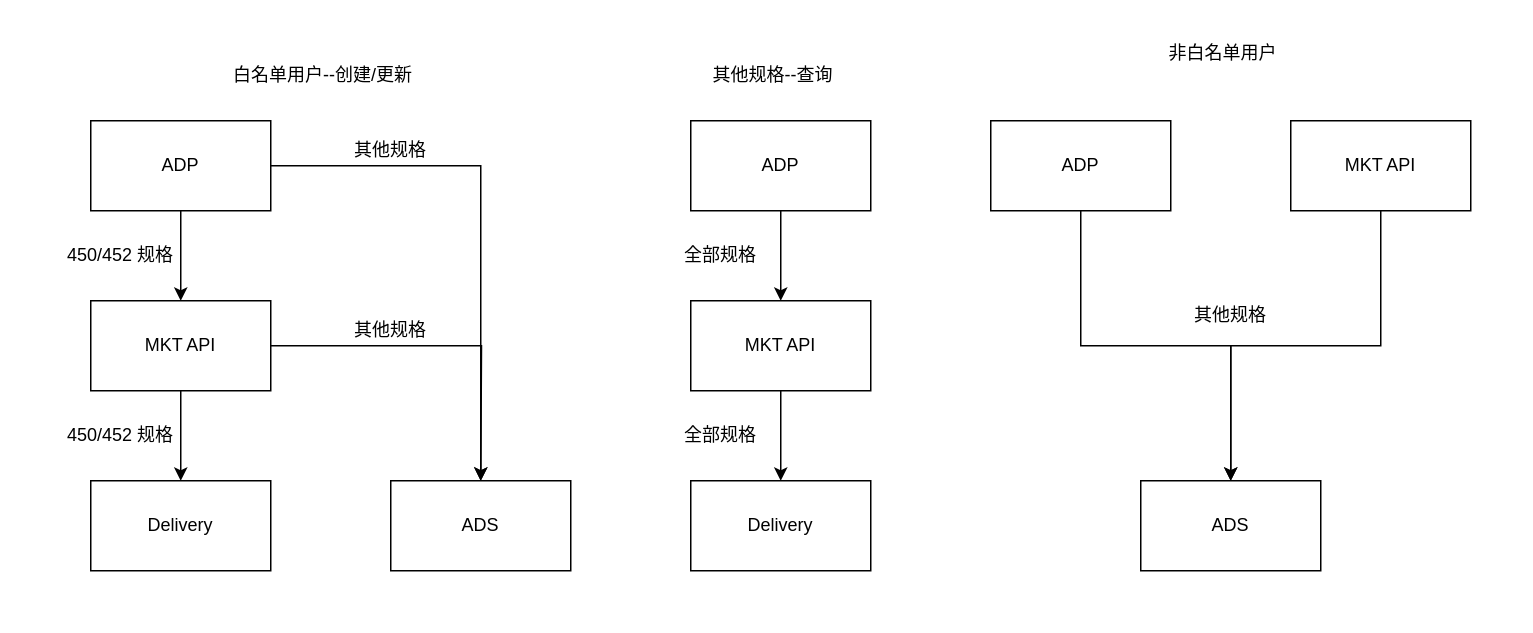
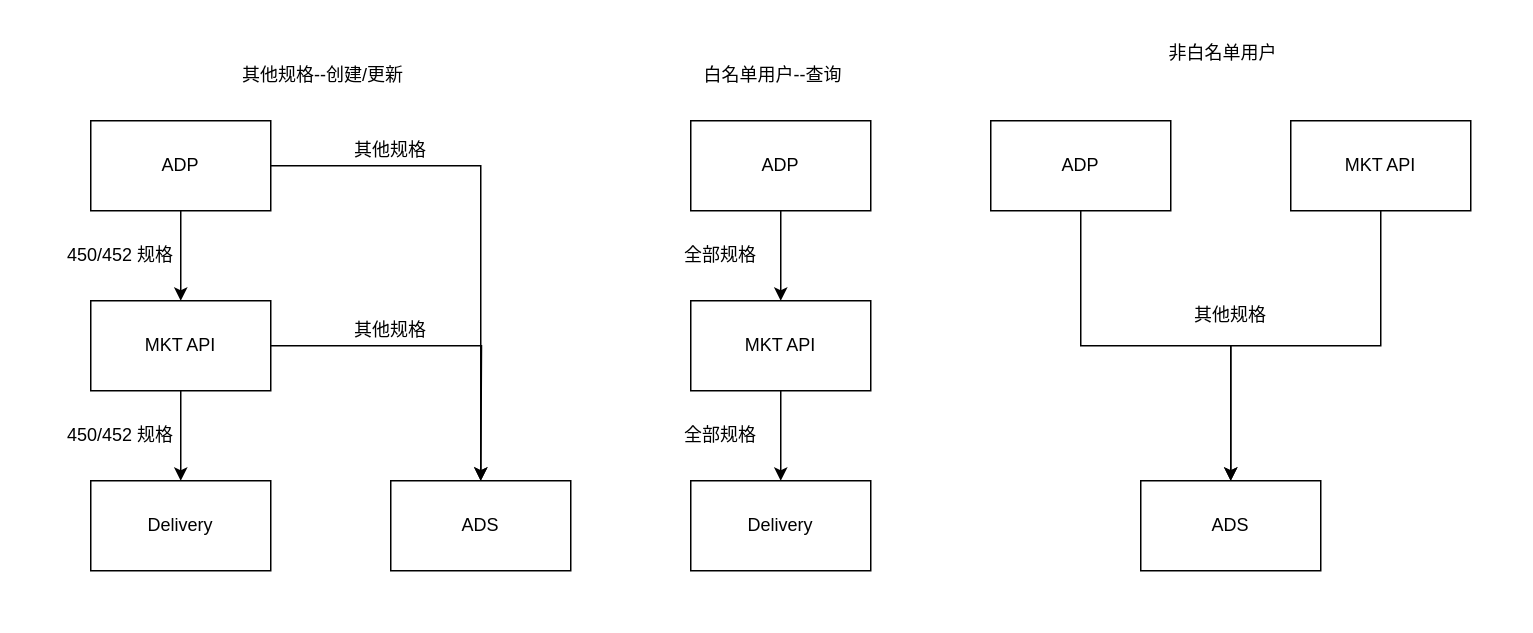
  <mxCell id="0" />
  <mxCell id="1" parent="0" />
  <mxCell id="2" value="corporate_name" style="rounded=0;whiteSpace=wrap;html=1;strokeColor=none;" vertex="1" parent="1"><mxGeometry x="20" y="20" width="980" height="380" as="geometry" /></mxCell>
  <mxCell id="3" style="edgeStyle=orthogonalEdgeStyle;rounded=0;orthogonalLoop=1;jettySize=auto;html=1;exitX=0.5;exitY=1;exitDx=0;exitDy=0;entryX=0.5;entryY=0;entryDx=0;entryDy=0;" edge="1" parent="1" source="5" target="8"><mxGeometry relative="1" as="geometry" /></mxCell>
  <mxCell id="4" style="edgeStyle=orthogonalEdgeStyle;rounded=0;orthogonalLoop=1;jettySize=auto;html=1;exitX=1;exitY=0.5;exitDx=0;exitDy=0;entryX=0.5;entryY=0;entryDx=0;entryDy=0;" edge="1" parent="1" source="5" target="10"><mxGeometry relative="1" as="geometry" /></mxCell>
  <mxCell id="5" value="ADP" style="rounded=0;whiteSpace=wrap;html=1;" vertex="1" parent="1"><mxGeometry x="60" y="80" width="120" height="60" as="geometry" /></mxCell>
  <mxCell id="6" style="edgeStyle=orthogonalEdgeStyle;rounded=0;orthogonalLoop=1;jettySize=auto;html=1;exitX=0.5;exitY=1;exitDx=0;exitDy=0;entryX=0.5;entryY=0;entryDx=0;entryDy=0;" edge="1" parent="1" source="8" target="9"><mxGeometry relative="1" as="geometry" /></mxCell>
  <mxCell id="7" style="edgeStyle=orthogonalEdgeStyle;rounded=0;orthogonalLoop=1;jettySize=auto;html=1;exitX=1;exitY=0.5;exitDx=0;exitDy=0;" edge="1" parent="1" source="8"><mxGeometry relative="1" as="geometry"><mxPoint x="320" y="320" as="targetPoint" /></mxGeometry></mxCell>
  <mxCell id="8" value="MKT API" style="rounded=0;whiteSpace=wrap;html=1;" vertex="1" parent="1"><mxGeometry x="60" y="200" width="120" height="60" as="geometry" /></mxCell>
  <mxCell id="9" value="Delivery" style="rounded=0;whiteSpace=wrap;html=1;" vertex="1" parent="1"><mxGeometry x="60" y="320" width="120" height="60" as="geometry" /></mxCell>
  <mxCell id="10" value="ADS" style="rounded=0;whiteSpace=wrap;html=1;" vertex="1" parent="1"><mxGeometry x="260" y="320" width="120" height="60" as="geometry" /></mxCell>
  <mxCell id="11" value="450/452 规格" style="text;html=1;strokeColor=none;fillColor=none;align=center;verticalAlign=middle;whiteSpace=wrap;rounded=0;" vertex="1" parent="1"><mxGeometry x="40" y="160" width="80" height="20" as="geometry" /></mxCell>
  <mxCell id="12" value="450/452 规格" style="text;html=1;strokeColor=none;fillColor=none;align=center;verticalAlign=middle;whiteSpace=wrap;rounded=0;" vertex="1" parent="1"><mxGeometry x="40" y="280" width="80" height="20" as="geometry" /></mxCell>
  <mxCell id="13" value="其他规格" style="text;html=1;strokeColor=none;fillColor=none;align=center;verticalAlign=middle;whiteSpace=wrap;rounded=0;" vertex="1" parent="1"><mxGeometry x="200" y="210" width="120" height="20" as="geometry" /></mxCell>
  <mxCell id="14" value="其他规格" style="text;html=1;strokeColor=none;fillColor=none;align=center;verticalAlign=middle;whiteSpace=wrap;rounded=0;" vertex="1" parent="1"><mxGeometry x="200" y="90" width="120" height="20" as="geometry" /></mxCell>
- <mxCell id="15" value="白名单用户--创建/更新" style="text;html=1;strokeColor=none;fillColor=none;align=center;verticalAlign=middle;whiteSpace=wrap;rounded=0;" vertex="1" parent="1"><mxGeometry x="150" y="40" width="130" height="20" as="geometry" /></mxCell>
+ <mxCell id="15" value="其他规格--创建/更新" style="text;html=1;strokeColor=none;fillColor=none;align=center;verticalAlign=middle;whiteSpace=wrap;rounded=0;" vertex="1" parent="1"><mxGeometry x="150" y="40" width="130" height="20" as="geometry" /></mxCell>
  <mxCell id="16" style="edgeStyle=orthogonalEdgeStyle;rounded=0;orthogonalLoop=1;jettySize=auto;html=1;exitX=0.5;exitY=1;exitDx=0;exitDy=0;entryX=0.5;entryY=0;entryDx=0;entryDy=0;" edge="1" source="17" target="19" parent="1"><mxGeometry relative="1" as="geometry" /></mxCell>
  <mxCell id="17" value="ADP" style="rounded=0;whiteSpace=wrap;html=1;" vertex="1" parent="1"><mxGeometry x="460" y="80" width="120" height="60" as="geometry" /></mxCell>
  <mxCell id="18" style="edgeStyle=orthogonalEdgeStyle;rounded=0;orthogonalLoop=1;jettySize=auto;html=1;exitX=0.5;exitY=1;exitDx=0;exitDy=0;entryX=0.5;entryY=0;entryDx=0;entryDy=0;" edge="1" source="19" target="20" parent="1"><mxGeometry relative="1" as="geometry" /></mxCell>
  <mxCell id="19" value="MKT API" style="rounded=0;whiteSpace=wrap;html=1;" vertex="1" parent="1"><mxGeometry x="460" y="200" width="120" height="60" as="geometry" /></mxCell>
  <mxCell id="20" value="Delivery" style="rounded=0;whiteSpace=wrap;html=1;" vertex="1" parent="1"><mxGeometry x="460" y="320" width="120" height="60" as="geometry" /></mxCell>
  <mxCell id="21" value="全部规格" style="text;html=1;strokeColor=none;fillColor=none;align=center;verticalAlign=middle;whiteSpace=wrap;rounded=0;" vertex="1" parent="1"><mxGeometry x="440" y="160" width="80" height="20" as="geometry" /></mxCell>
  <mxCell id="22" value="全部规格" style="text;html=1;strokeColor=none;fillColor=none;align=center;verticalAlign=middle;whiteSpace=wrap;rounded=0;" vertex="1" parent="1"><mxGeometry x="440" y="280" width="80" height="20" as="geometry" /></mxCell>
- <mxCell id="23" value="其他规格--查询" style="text;html=1;strokeColor=none;fillColor=none;align=center;verticalAlign=middle;whiteSpace=wrap;rounded=0;" vertex="1" parent="1"><mxGeometry x="450" y="40" width="130" height="20" as="geometry" /></mxCell>
+ <mxCell id="23" value="白名单用户--查询" style="text;html=1;strokeColor=none;fillColor=none;align=center;verticalAlign=middle;whiteSpace=wrap;rounded=0;" vertex="1" parent="1"><mxGeometry x="450" y="40" width="130" height="20" as="geometry" /></mxCell>
  <mxCell id="24" style="edgeStyle=orthogonalEdgeStyle;rounded=0;orthogonalLoop=1;jettySize=auto;html=1;exitX=0.5;exitY=1;exitDx=0;exitDy=0;entryX=0.5;entryY=0;entryDx=0;entryDy=0;" edge="1" parent="1" source="25" target="28"><mxGeometry relative="1" as="geometry" /></mxCell>
  <mxCell id="25" value="ADP" style="rounded=0;whiteSpace=wrap;html=1;" vertex="1" parent="1"><mxGeometry x="660" y="80" width="120" height="60" as="geometry" /></mxCell>
  <mxCell id="26" style="edgeStyle=orthogonalEdgeStyle;rounded=0;orthogonalLoop=1;jettySize=auto;html=1;exitX=0.5;exitY=1;exitDx=0;exitDy=0;entryX=0.5;entryY=0;entryDx=0;entryDy=0;" edge="1" parent="1" source="27" target="28"><mxGeometry relative="1" as="geometry" /></mxCell>
  <mxCell id="27" value="MKT API" style="rounded=0;whiteSpace=wrap;html=1;" vertex="1" parent="1"><mxGeometry x="860" y="80" width="120" height="60" as="geometry" /></mxCell>
  <mxCell id="28" value="ADS" style="rounded=0;whiteSpace=wrap;html=1;" vertex="1" parent="1"><mxGeometry x="760" y="320" width="120" height="60" as="geometry" /></mxCell>
  <mxCell id="29" value="非白名单用户" style="text;html=1;strokeColor=none;fillColor=none;align=center;verticalAlign=middle;whiteSpace=wrap;rounded=0;" vertex="1" parent="1"><mxGeometry x="765" y="25" width="100" height="20" as="geometry" /></mxCell>
  <mxCell id="30" value="其他规格" style="text;html=1;strokeColor=none;fillColor=none;align=center;verticalAlign=middle;whiteSpace=wrap;rounded=0;" vertex="1" parent="1"><mxGeometry x="735" y="200" width="170" height="20" as="geometry" /></mxCell>
